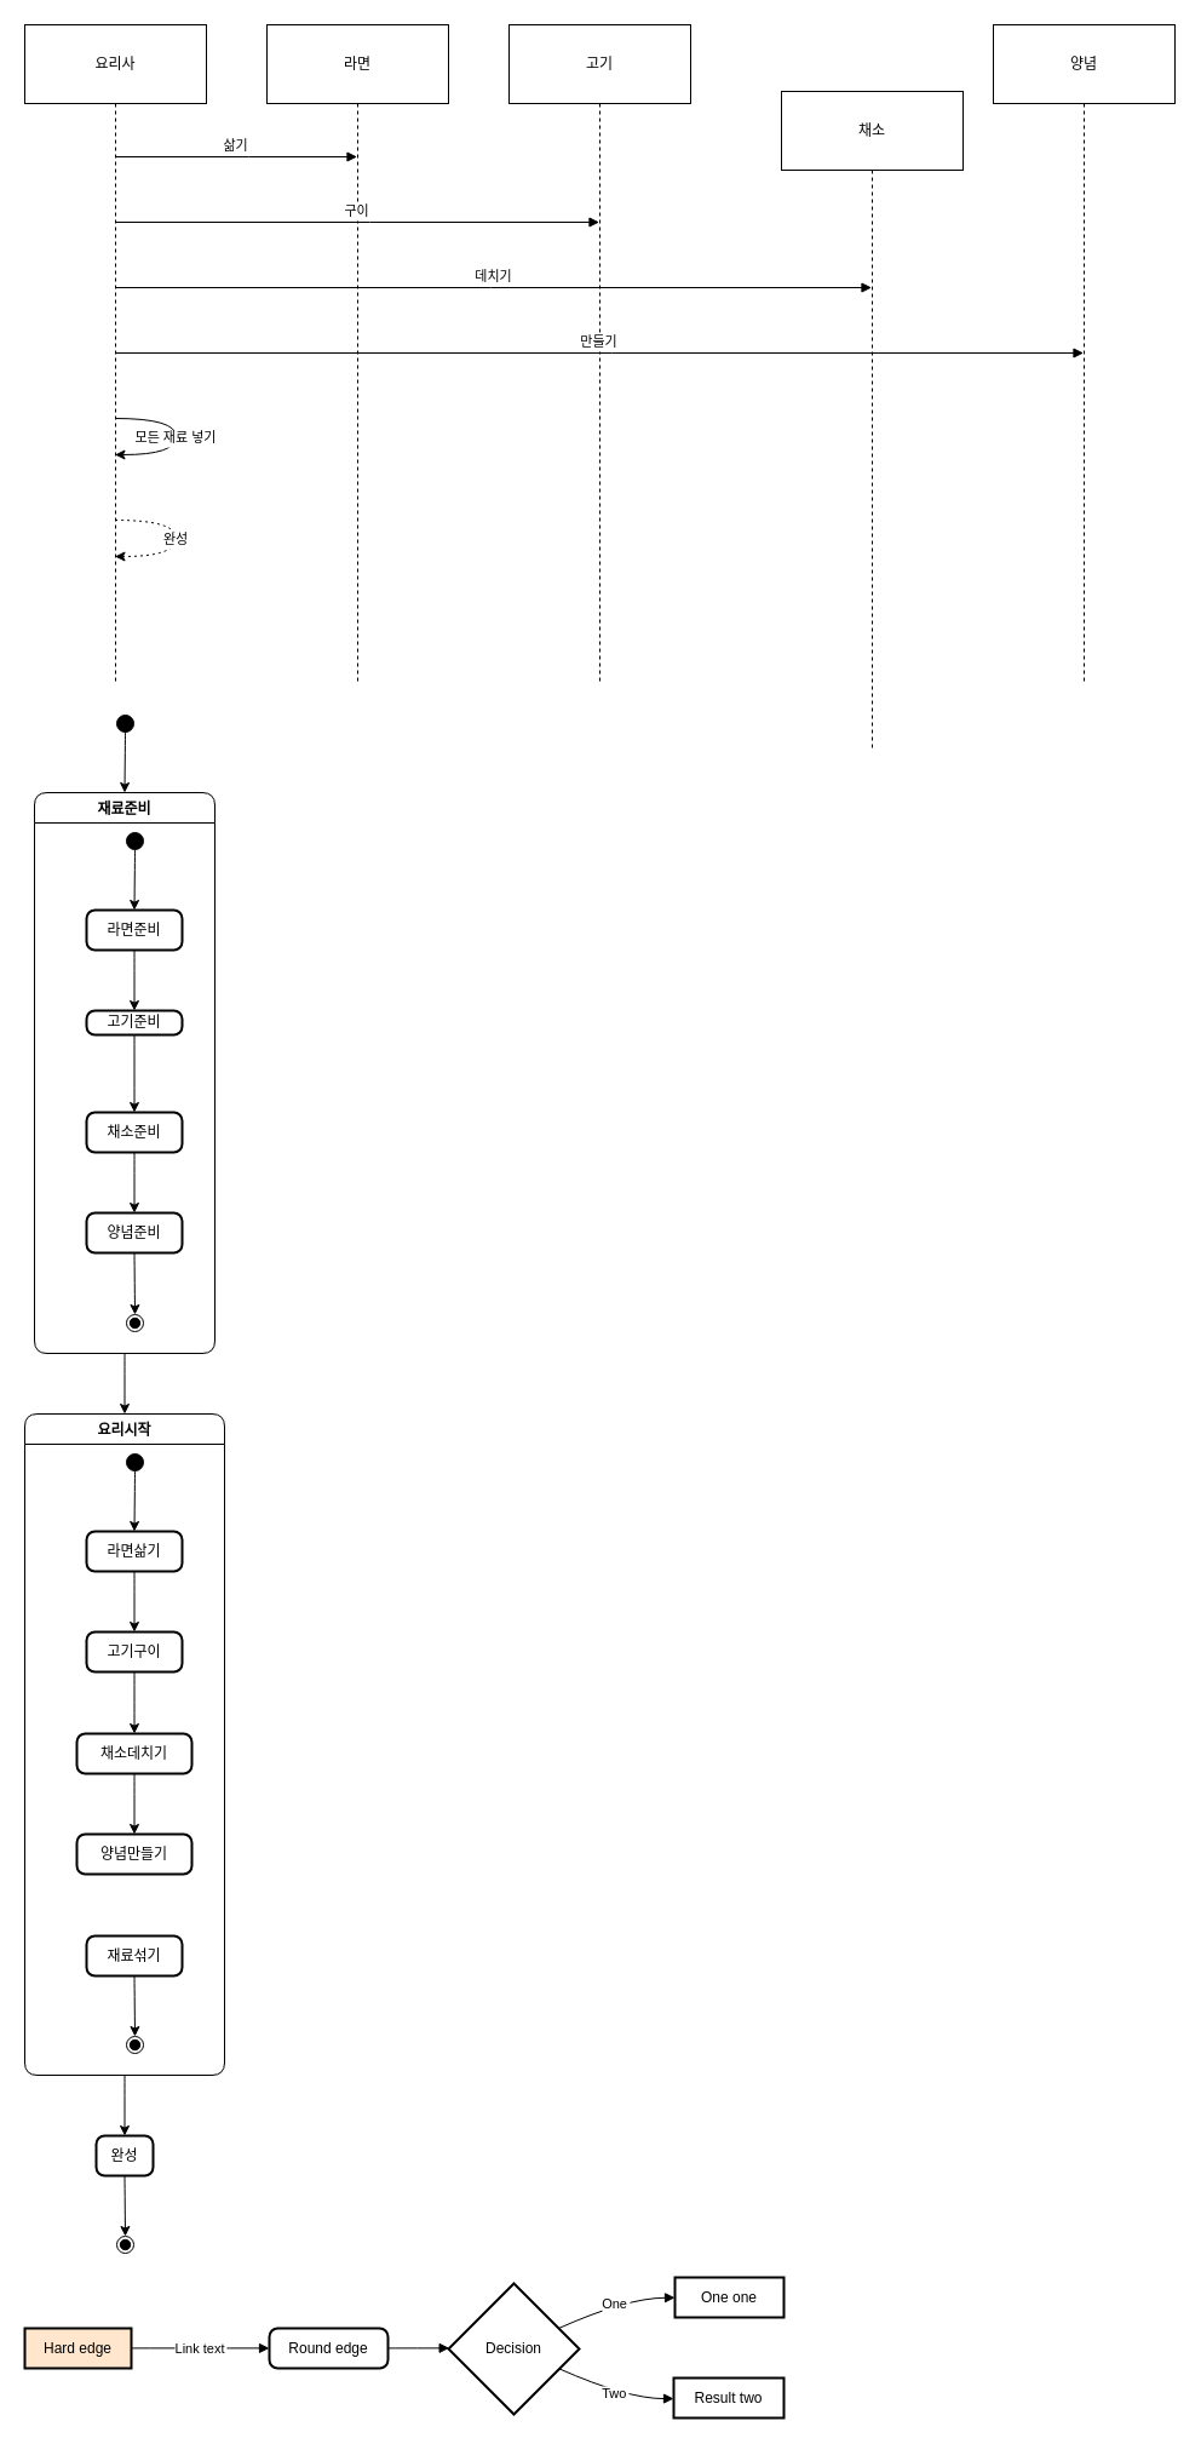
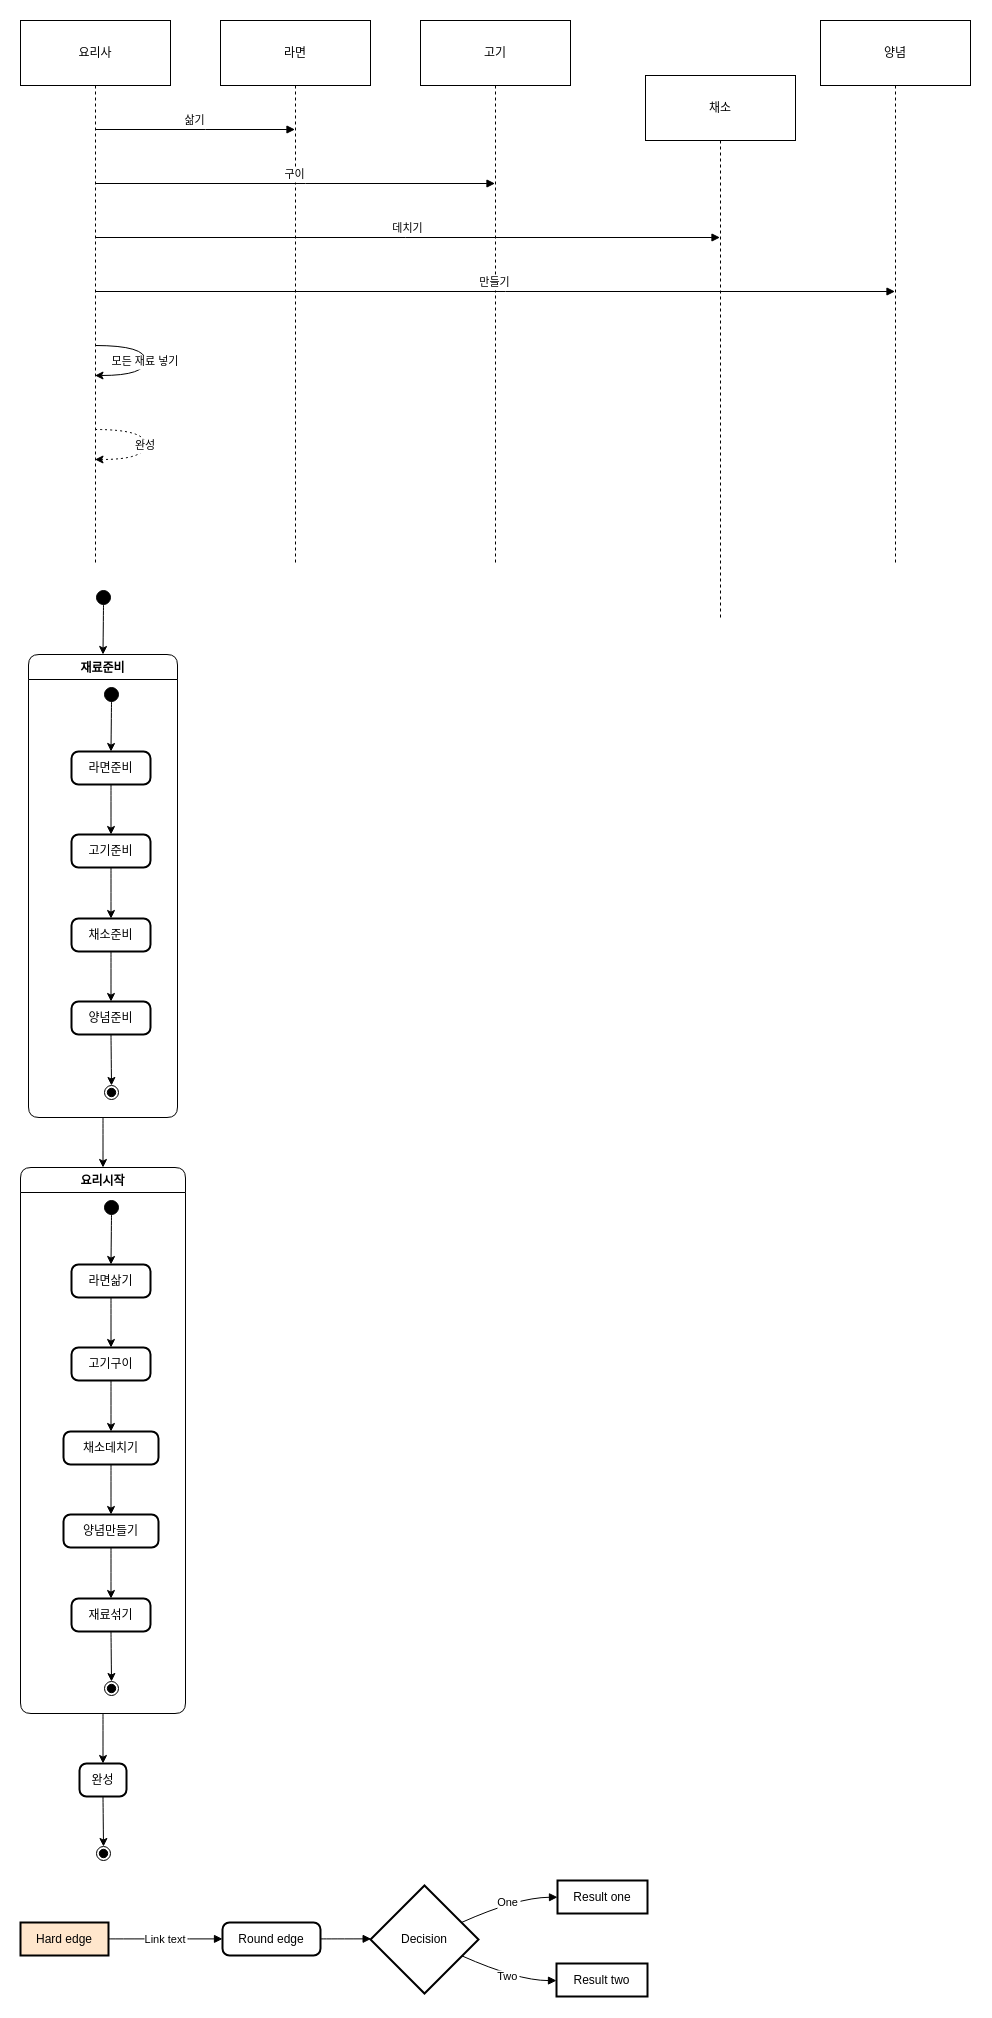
  <mxCell id="0" />
  <mxCell id="1" parent="0" />
  <mxCell id="2" value="요리사" style="shape=umlLifeline;perimeter=lifelinePerimeter;whiteSpace=wrap;container=1;dropTarget=0;collapsible=0;recursiveResize=0;outlineConnect=0;portConstraint=eastwest;newEdgeStyle={&quot;edgeStyle&quot;:&quot;elbowEdgeStyle&quot;,&quot;elbow&quot;:&quot;vertical&quot;,&quot;curved&quot;:0,&quot;rounded&quot;:0};size=65;" vertex="1" parent="1"><mxGeometry x="20" y="20" width="150" height="544" as="geometry" /></mxCell>
  <mxCell id="3" value="라면" style="shape=umlLifeline;perimeter=lifelinePerimeter;whiteSpace=wrap;container=1;dropTarget=0;collapsible=0;recursiveResize=0;outlineConnect=0;portConstraint=eastwest;newEdgeStyle={&quot;edgeStyle&quot;:&quot;elbowEdgeStyle&quot;,&quot;elbow&quot;:&quot;vertical&quot;,&quot;curved&quot;:0,&quot;rounded&quot;:0};size=65;" vertex="1" parent="1"><mxGeometry x="220" y="20" width="150" height="544" as="geometry" /></mxCell>
  <mxCell id="4" value="고기" style="shape=umlLifeline;perimeter=lifelinePerimeter;whiteSpace=wrap;container=1;dropTarget=0;collapsible=0;recursiveResize=0;outlineConnect=0;portConstraint=eastwest;newEdgeStyle={&quot;edgeStyle&quot;:&quot;elbowEdgeStyle&quot;,&quot;elbow&quot;:&quot;vertical&quot;,&quot;curved&quot;:0,&quot;rounded&quot;:0};size=65;" vertex="1" parent="1"><mxGeometry x="420" y="20" width="150" height="544" as="geometry" /></mxCell>
  <mxCell id="5" value="채소" style="shape=umlLifeline;perimeter=lifelinePerimeter;whiteSpace=wrap;container=1;dropTarget=0;collapsible=0;recursiveResize=0;outlineConnect=0;portConstraint=eastwest;newEdgeStyle={&quot;edgeStyle&quot;:&quot;elbowEdgeStyle&quot;,&quot;elbow&quot;:&quot;vertical&quot;,&quot;curved&quot;:0,&quot;rounded&quot;:0};size=65;" vertex="1" parent="1"><mxGeometry x="645" y="75" width="150" height="544" as="geometry" /></mxCell>
  <mxCell id="6" value="양념" style="shape=umlLifeline;perimeter=lifelinePerimeter;whiteSpace=wrap;container=1;dropTarget=0;collapsible=0;recursiveResize=0;outlineConnect=0;portConstraint=eastwest;newEdgeStyle={&quot;edgeStyle&quot;:&quot;elbowEdgeStyle&quot;,&quot;elbow&quot;:&quot;vertical&quot;,&quot;curved&quot;:0,&quot;rounded&quot;:0};size=65;" vertex="1" parent="1"><mxGeometry x="820" y="20" width="150" height="544" as="geometry" /></mxCell>
  <mxCell id="7" value="삶기" style="verticalAlign=bottom;endArrow=block;edgeStyle=elbowEdgeStyle;elbow=vertical;curved=0;rounded=0;" edge="1" parent="1" source="2" target="3"><mxGeometry relative="1" as="geometry"><Array as="points"><mxPoint x="205" y="129" /></Array></mxGeometry></mxCell>
  <mxCell id="8" value="구이" style="verticalAlign=bottom;endArrow=block;edgeStyle=elbowEdgeStyle;elbow=vertical;curved=0;rounded=0;" edge="1" parent="1" source="2" target="4"><mxGeometry relative="1" as="geometry"><Array as="points"><mxPoint x="305" y="183" /></Array></mxGeometry></mxCell>
  <mxCell id="9" value="데치기" style="verticalAlign=bottom;endArrow=block;edgeStyle=elbowEdgeStyle;elbow=vertical;curved=0;rounded=0;" edge="1" parent="1" source="2" target="5"><mxGeometry relative="1" as="geometry"><Array as="points"><mxPoint x="405" y="237" /></Array></mxGeometry></mxCell>
  <mxCell id="10" value="만들기" style="verticalAlign=bottom;endArrow=block;edgeStyle=elbowEdgeStyle;elbow=vertical;curved=0;rounded=0;" edge="1" parent="1" source="2" target="6"><mxGeometry relative="1" as="geometry"><Array as="points"><mxPoint x="505" y="291" /></Array></mxGeometry></mxCell>
  <mxCell id="11" value="모든 재료 넣기" style="curved=1;rounded=0;" edge="1" parent="1" source="2" target="2"><mxGeometry relative="1" as="geometry"><Array as="points"><mxPoint x="145" y="345" /><mxPoint x="145" y="375" /></Array></mxGeometry></mxCell>
  <mxCell id="12" value="완성" style="curved=1;dashed=1;dashPattern=2 3;rounded=0;" edge="1" parent="1" source="2" target="2"><mxGeometry relative="1" as="geometry"><Array as="points"><mxPoint x="145" y="429" /><mxPoint x="145" y="459" /></Array></mxGeometry></mxCell>
  <mxCell id="13" value="" style="ellipse;fillColor=strokeColor;" vertex="1" parent="1"><mxGeometry x="96" y="590" width="14" height="14" as="geometry" /></mxCell>
  <mxCell id="14" value="재료준비" style="swimlane;fontStyle=1;align=center;verticalAlign=middle;startSize=25;container=0;collapsible=0;rounded=1;arcSize=14;dropTarget=0;" vertex="1" parent="1"><mxGeometry x="28" y="654" width="149" height="463" as="geometry" /></mxCell>
  <mxCell id="15" value="" style="ellipse;fillColor=strokeColor;" vertex="1" parent="14"><mxGeometry x="76" y="33" width="14" height="14" as="geometry" /></mxCell>
  <mxCell id="16" value="라면준비" style="rounded=1;absoluteArcSize=1;arcSize=14;whiteSpace=wrap;strokeWidth=2;" vertex="1" parent="14"><mxGeometry x="43" y="97" width="79" height="33" as="geometry" /></mxCell>
- <mxCell id="17" value="고기준비" style="rounded=1;absoluteArcSize=1;arcSize=14;whiteSpace=wrap;strokeWidth=2;" vertex="1" parent="14"><mxGeometry x="43" y="180" width="79" height="20" as="geometry" /></mxCell>
+ <mxCell id="17" value="고기준비" style="rounded=1;absoluteArcSize=1;arcSize=14;whiteSpace=wrap;strokeWidth=2;" vertex="1" parent="14"><mxGeometry x="43" y="180" width="79" height="33" as="geometry" /></mxCell>
  <mxCell id="18" value="채소준비" style="rounded=1;absoluteArcSize=1;arcSize=14;whiteSpace=wrap;strokeWidth=2;" vertex="1" parent="14"><mxGeometry x="43" y="264" width="79" height="33" as="geometry" /></mxCell>
  <mxCell id="19" value="양념준비" style="rounded=1;absoluteArcSize=1;arcSize=14;whiteSpace=wrap;strokeWidth=2;" vertex="1" parent="14"><mxGeometry x="43" y="347" width="79" height="33" as="geometry" /></mxCell>
  <mxCell id="20" value="" style="ellipse;shape=endState;fillColor=strokeColor;" vertex="1" parent="14"><mxGeometry x="76" y="431" width="14" height="14" as="geometry" /></mxCell>
  <mxCell id="21" value="" style="curved=1;startArrow=none;;exitX=0.464;exitY=1;entryX=0.5;entryY=0;rounded=0;" edge="1" parent="14" source="15" target="16"><mxGeometry relative="1" as="geometry"><Array as="points" /></mxGeometry></mxCell>
  <mxCell id="22" value="" style="curved=1;startArrow=none;;exitX=0.5;exitY=1.012;entryX=0.5;entryY=0.012;rounded=0;" edge="1" parent="14" source="16" target="17"><mxGeometry relative="1" as="geometry"><Array as="points" /></mxGeometry></mxCell>
  <mxCell id="23" value="" style="curved=1;startArrow=none;;exitX=0.5;exitY=1.024;entryX=0.5;entryY=-0.006;rounded=0;" edge="1" parent="14" source="17" target="18"><mxGeometry relative="1" as="geometry"><Array as="points" /></mxGeometry></mxCell>
  <mxCell id="24" value="" style="curved=1;startArrow=none;;exitX=0.5;exitY=1.006;entryX=0.5;entryY=0.006;rounded=0;" edge="1" parent="14" source="18" target="19"><mxGeometry relative="1" as="geometry"><Array as="points" /></mxGeometry></mxCell>
  <mxCell id="25" value="" style="curved=1;startArrow=none;;exitX=0.5;exitY=1.018;entryX=0.464;entryY=-0.029;rounded=0;" edge="1" parent="14" source="19" target="20"><mxGeometry relative="1" as="geometry"><Array as="points" /></mxGeometry></mxCell>
  <mxCell id="26" value="요리시작" style="swimlane;fontStyle=1;align=center;verticalAlign=middle;startSize=25;container=0;collapsible=0;rounded=1;arcSize=14;dropTarget=0;" vertex="1" parent="1"><mxGeometry x="20" y="1167" width="165" height="546" as="geometry" /></mxCell>
  <mxCell id="27" value="" style="ellipse;fillColor=strokeColor;" vertex="1" parent="26"><mxGeometry x="84" y="33" width="14" height="14" as="geometry" /></mxCell>
  <mxCell id="28" value="라면삶기" style="rounded=1;absoluteArcSize=1;arcSize=14;whiteSpace=wrap;strokeWidth=2;" vertex="1" parent="26"><mxGeometry x="51" y="97" width="79" height="33" as="geometry" /></mxCell>
  <mxCell id="29" value="고기구이" style="rounded=1;absoluteArcSize=1;arcSize=14;whiteSpace=wrap;strokeWidth=2;" vertex="1" parent="26"><mxGeometry x="51" y="180" width="79" height="33" as="geometry" /></mxCell>
  <mxCell id="30" value="채소데치기" style="rounded=1;absoluteArcSize=1;arcSize=14;whiteSpace=wrap;strokeWidth=2;" vertex="1" parent="26"><mxGeometry x="43" y="264" width="95" height="33" as="geometry" /></mxCell>
  <mxCell id="31" value="양념만들기" style="rounded=1;absoluteArcSize=1;arcSize=14;whiteSpace=wrap;strokeWidth=2;" vertex="1" parent="26"><mxGeometry x="43" y="347" width="95" height="33" as="geometry" /></mxCell>
  <mxCell id="32" value="재료섞기" style="rounded=1;absoluteArcSize=1;arcSize=14;whiteSpace=wrap;strokeWidth=2;" vertex="1" parent="26"><mxGeometry x="51" y="431" width="79" height="33" as="geometry" /></mxCell>
  <mxCell id="33" value="" style="ellipse;shape=endState;fillColor=strokeColor;" vertex="1" parent="26"><mxGeometry x="84" y="514" width="14" height="14" as="geometry" /></mxCell>
  <mxCell id="34" value="" style="curved=1;startArrow=none;;exitX=0.464;exitY=1;entryX=0.5;entryY=0;rounded=0;" edge="1" parent="26" source="27" target="28"><mxGeometry relative="1" as="geometry"><Array as="points" /></mxGeometry></mxCell>
  <mxCell id="35" value="" style="curved=1;startArrow=none;;exitX=0.5;exitY=1.012;entryX=0.5;entryY=0.012;rounded=0;" edge="1" parent="26" source="28" target="29"><mxGeometry relative="1" as="geometry"><Array as="points" /></mxGeometry></mxCell>
  <mxCell id="36" value="" style="curved=1;startArrow=none;;exitX=0.5;exitY=1.024;entryX=0.5;entryY=-0.006;rounded=0;" edge="1" parent="26" source="29" target="30"><mxGeometry relative="1" as="geometry"><Array as="points" /></mxGeometry></mxCell>
  <mxCell id="37" value="" style="curved=1;startArrow=none;;exitX=0.5;exitY=1.006;entryX=0.5;entryY=0.006;rounded=0;" edge="1" parent="26" source="30" target="31"><mxGeometry relative="1" as="geometry"><Array as="points" /></mxGeometry></mxCell>
+ <mxCell id="38" value="" style="curved=1;startArrow=none;;exitX=0.5;exitY=1.018;entryX=0.5;entryY=-0.012;rounded=0;" edge="1" parent="26" source="31" target="32"><mxGeometry relative="1" as="geometry"><Array as="points" /></mxGeometry></mxCell>
  <mxCell id="39" value="" style="curved=1;startArrow=none;;exitX=0.5;exitY=1.0;entryX=0.464;entryY=5.45e-7;rounded=0;" edge="1" parent="26" source="32" target="33"><mxGeometry relative="1" as="geometry"><Array as="points" /></mxGeometry></mxCell>
  <mxCell id="40" value="완성" style="rounded=1;absoluteArcSize=1;arcSize=14;whiteSpace=wrap;strokeWidth=2;" vertex="1" parent="1"><mxGeometry x="79" y="1763" width="47" height="33" as="geometry" /></mxCell>
  <mxCell id="41" value="" style="ellipse;shape=endState;fillColor=strokeColor;" vertex="1" parent="1"><mxGeometry x="96" y="1846" width="14" height="14" as="geometry" /></mxCell>
  <mxCell id="42" value="" style="curved=1;startArrow=none;;exitX=0.5;exitY=1.012;entryX=0.464;entryY=0.029;rounded=0;" edge="1" parent="1" source="40" target="41"><mxGeometry relative="1" as="geometry"><Array as="points" /></mxGeometry></mxCell>
  <mxCell id="43" value="" style="curved=1;startArrow=none;;exitX=0.464;exitY=1;entryX=0.5;entryY=0;rounded=0;" edge="1" parent="1" source="13" target="14"><mxGeometry relative="1" as="geometry"><Array as="points" /></mxGeometry></mxCell>
  <mxCell id="44" value="" style="curved=1;startArrow=none;;exitX=0.5;exitY=1.0;entryX=0.5;entryY=-0.0;rounded=0;" edge="1" parent="1" source="14" target="26"><mxGeometry relative="1" as="geometry"><Array as="points" /></mxGeometry></mxCell>
  <mxCell id="45" value="" style="curved=1;startArrow=none;;exitX=0.5;exitY=1.0;entryX=0.5;entryY=9.248e-7;rounded=0;" edge="1" parent="1" source="26" target="40"><mxGeometry relative="1" as="geometry"><Array as="points" /></mxGeometry></mxCell>
  <mxCell id="46" value="Hard edge" style="whiteSpace=wrap;strokeWidth=2;fillColor=#ffe6cc;" vertex="1" parent="1"><mxGeometry x="20" y="1922" width="88" height="33" as="geometry" /></mxCell>
  <mxCell id="47" value="Round edge" style="rounded=1;absoluteArcSize=1;arcSize=14;whiteSpace=wrap;strokeWidth=2;" vertex="1" parent="1"><mxGeometry x="222" y="1922" width="98" height="33" as="geometry" /></mxCell>
  <mxCell id="48" value="Decision" style="rhombus;strokeWidth=2;whiteSpace=wrap;" vertex="1" parent="1"><mxGeometry x="370" y="1885" width="108" height="108" as="geometry" /></mxCell>
- <mxCell id="49" value="One one" style="whiteSpace=wrap;strokeWidth=2;" vertex="1" parent="1"><mxGeometry x="557" y="1880" width="90" height="33" as="geometry" /></mxCell>
+ <mxCell id="49" value="Result one" style="whiteSpace=wrap;strokeWidth=2;" vertex="1" parent="1"><mxGeometry x="557" y="1880" width="90" height="33" as="geometry" /></mxCell>
  <mxCell id="50" value="Result two" style="whiteSpace=wrap;strokeWidth=2;" vertex="1" parent="1"><mxGeometry x="556" y="1963" width="91" height="33" as="geometry" /></mxCell>
  <mxCell id="51" value="Link text" style="curved=1;startArrow=none;endArrow=block;exitX=1.003;exitY=0.497;entryX=0.001;entryY=0.497;rounded=0;" edge="1" parent="1" source="46" target="47"><mxGeometry relative="1" as="geometry"><Array as="points" /></mxGeometry></mxCell>
  <mxCell id="52" value="" style="curved=1;startArrow=none;endArrow=block;exitX=1.0;exitY=0.497;entryX=0.0;entryY=0.494;rounded=0;" edge="1" parent="1" source="47" target="48"><mxGeometry relative="1" as="geometry"><Array as="points" /></mxGeometry></mxCell>
  <mxCell id="53" value="One" style="curved=1;startArrow=none;endArrow=block;exitX=0.998;exitY=0.271;entryX=-0.001;entryY=0.506;rounded=0;" edge="1" parent="1" source="48" target="49"><mxGeometry relative="1" as="geometry"><Array as="points"><mxPoint x="517" y="1897" /></Array></mxGeometry></mxCell>
  <mxCell id="54" value="Two" style="curved=1;startArrow=none;endArrow=block;exitX=0.998;exitY=0.718;entryX=0.004;entryY=0.518;rounded=0;" edge="1" parent="1" source="48" target="50"><mxGeometry relative="1" as="geometry"><Array as="points"><mxPoint x="517" y="1980" /></Array></mxGeometry></mxCell>
